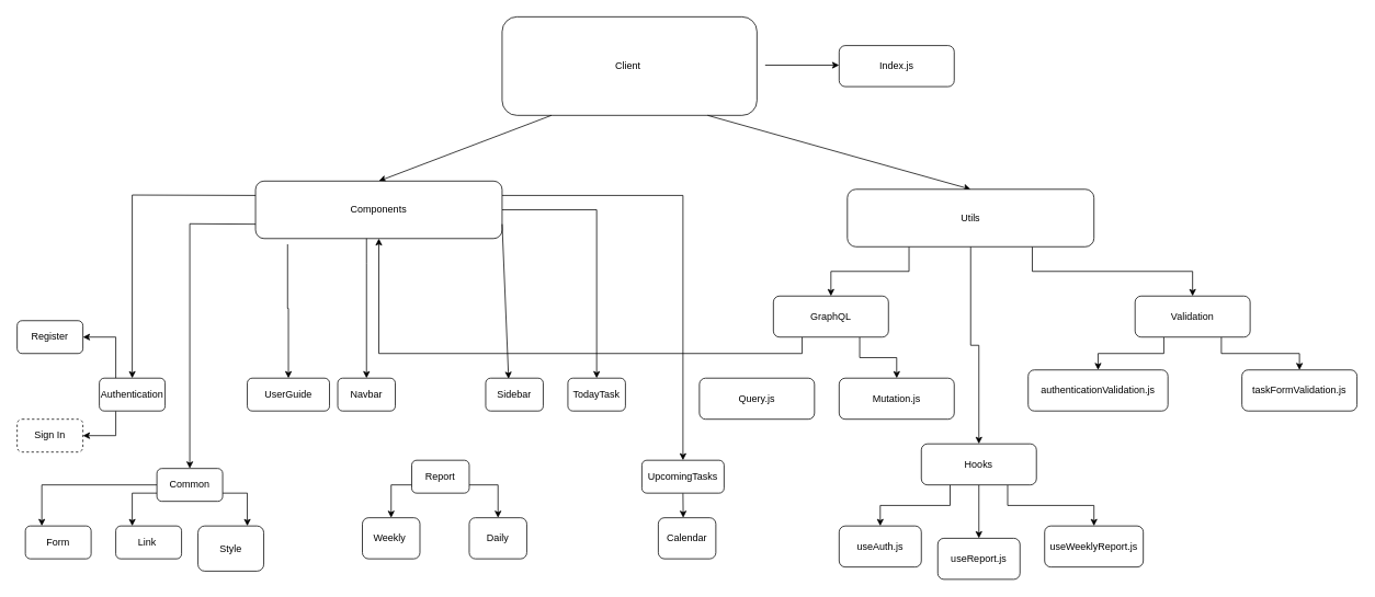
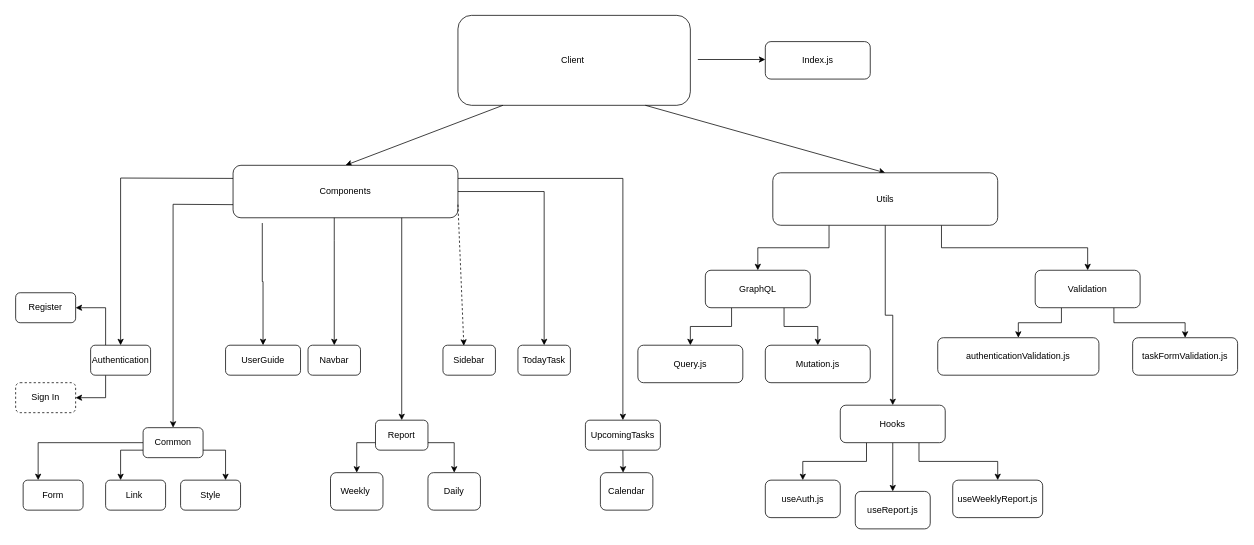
  <mxCell id="0" />
  <mxCell id="1" parent="0" />
  <mxCell id="2" value="Client&amp;nbsp;" style="rounded=1;whiteSpace=wrap;html=1;" parent="1" vertex="1"><mxGeometry x="610" y="20" width="310" height="120" as="geometry" /></mxCell>
  <mxCell id="3" value="" style="endArrow=classic;html=1;rounded=0;" parent="1" edge="1"><mxGeometry width="50" height="50" relative="1" as="geometry"><mxPoint x="930" y="78.89" as="sourcePoint" /><mxPoint x="1020" y="78.89" as="targetPoint" /></mxGeometry></mxCell>
  <mxCell id="4" value="" style="endArrow=classic;html=1;rounded=0;entryX=0.5;entryY=0;entryDx=0;entryDy=0;" parent="1" edge="1" target="9"><mxGeometry width="50" height="50" relative="1" as="geometry"><mxPoint x="670" y="140" as="sourcePoint" /><mxPoint x="670" y="190" as="targetPoint" /></mxGeometry></mxCell>
  <mxCell id="5" value="Index.js" style="rounded=1;whiteSpace=wrap;html=1;" parent="1" vertex="1"><mxGeometry x="1020" y="55" width="140" height="50" as="geometry" /></mxCell>
  <mxCell id="6" style="edgeStyle=orthogonalEdgeStyle;rounded=0;orthogonalLoop=1;jettySize=auto;html=1;exitX=1;exitY=0.5;exitDx=0;exitDy=0;" parent="1" source="9" target="27" edge="1"><mxGeometry relative="1" as="geometry" /></mxCell>
  <mxCell id="7" style="edgeStyle=orthogonalEdgeStyle;rounded=0;orthogonalLoop=1;jettySize=auto;html=1;exitX=1;exitY=0.25;exitDx=0;exitDy=0;" parent="1" source="9" target="29" edge="1"><mxGeometry relative="1" as="geometry" /></mxCell>
  <mxCell id="8" style="edgeStyle=orthogonalEdgeStyle;rounded=0;orthogonalLoop=1;jettySize=auto;html=1;exitX=0.13;exitY=1.1;exitDx=0;exitDy=0;entryX=0.5;entryY=0;entryDx=0;entryDy=0;exitPerimeter=0;" parent="1" source="9" target="30" edge="1"><mxGeometry relative="1" as="geometry" /></mxCell>
  <mxCell id="9" value="Components" style="rounded=1;whiteSpace=wrap;html=1;" parent="1" vertex="1"><mxGeometry x="310" y="220" width="300" height="70" as="geometry" /></mxCell>
  <mxCell id="10" value="" style="endArrow=classic;html=1;rounded=0;exitX=0;exitY=0.25;exitDx=0;exitDy=0;entryX=0.5;entryY=0;entryDx=0;entryDy=0;" parent="1" source="9" target="15" edge="1"><mxGeometry width="50" height="50" relative="1" as="geometry"><mxPoint x="320" y="290" as="sourcePoint" /><mxPoint x="210" y="300" as="targetPoint" /><Array as="points"><mxPoint x="160" y="237" /></Array></mxGeometry></mxCell>
  <mxCell id="11" value="" style="endArrow=classic;html=1;rounded=0;entryX=0.5;entryY=0;entryDx=0;entryDy=0;exitX=0;exitY=0.75;exitDx=0;exitDy=0;" parent="1" source="9" target="19" edge="1"><mxGeometry width="50" height="50" relative="1" as="geometry"><mxPoint x="340" y="290" as="sourcePoint" /><mxPoint x="270" y="340" as="targetPoint" /><Array as="points"><mxPoint x="230" y="272" /></Array></mxGeometry></mxCell>
+ <mxCell id="12" value="" style="endArrow=classic;html=1;rounded=0;entryX=0.5;entryY=0;entryDx=0;entryDy=0;exitX=0.75;exitY=1;exitDx=0;exitDy=0;" parent="1" source="9" target="25" edge="1"><mxGeometry width="50" height="50" relative="1" as="geometry"><mxPoint x="390" y="290" as="sourcePoint" /><mxPoint x="450" y="340" as="targetPoint" /><Array as="points" /></mxGeometry></mxCell>
  <mxCell id="13" style="edgeStyle=orthogonalEdgeStyle;rounded=0;orthogonalLoop=1;jettySize=auto;html=1;exitX=0.25;exitY=1;exitDx=0;exitDy=0;entryX=1;entryY=0.5;entryDx=0;entryDy=0;" parent="1" source="15" target="31" edge="1"><mxGeometry relative="1" as="geometry" /></mxCell>
  <mxCell id="14" style="edgeStyle=orthogonalEdgeStyle;rounded=0;orthogonalLoop=1;jettySize=auto;html=1;exitX=0.25;exitY=0;exitDx=0;exitDy=0;entryX=1;entryY=0.5;entryDx=0;entryDy=0;" parent="1" source="15" target="32" edge="1"><mxGeometry relative="1" as="geometry" /></mxCell>
  <mxCell id="15" value="Authentication" style="rounded=1;whiteSpace=wrap;html=1;" parent="1" vertex="1"><mxGeometry x="120" y="460" width="80" height="40" as="geometry" /></mxCell>
  <mxCell id="16" style="edgeStyle=orthogonalEdgeStyle;rounded=0;orthogonalLoop=1;jettySize=auto;html=1;exitX=1;exitY=0.75;exitDx=0;exitDy=0;entryX=0.75;entryY=0;entryDx=0;entryDy=0;" parent="1" source="19" target="36" edge="1"><mxGeometry relative="1" as="geometry" /></mxCell>
  <mxCell id="17" style="edgeStyle=orthogonalEdgeStyle;rounded=0;orthogonalLoop=1;jettySize=auto;html=1;exitX=0;exitY=0.75;exitDx=0;exitDy=0;entryX=0.25;entryY=0;entryDx=0;entryDy=0;" parent="1" source="19" target="37" edge="1"><mxGeometry relative="1" as="geometry" /></mxCell>
  <mxCell id="18" style="edgeStyle=orthogonalEdgeStyle;rounded=0;orthogonalLoop=1;jettySize=auto;html=1;exitX=0;exitY=0.5;exitDx=0;exitDy=0;entryX=0.25;entryY=0;entryDx=0;entryDy=0;" parent="1" source="19" target="35" edge="1"><mxGeometry relative="1" as="geometry" /></mxCell>
  <mxCell id="19" value="Common" style="rounded=1;whiteSpace=wrap;html=1;" parent="1" vertex="1"><mxGeometry x="190" y="570" width="80" height="40" as="geometry" /></mxCell>
  <mxCell id="20" value="Navbar" style="rounded=1;whiteSpace=wrap;html=1;" parent="1" vertex="1"><mxGeometry x="410" y="460" width="70" height="40" as="geometry" /></mxCell>
  <mxCell id="21" value="" style="endArrow=classic;html=1;rounded=0;entryX=0.5;entryY=0;entryDx=0;entryDy=0;" parent="1" target="20" edge="1"><mxGeometry width="50" height="50" relative="1" as="geometry"><mxPoint x="445" y="290" as="sourcePoint" /><mxPoint x="530" y="340" as="targetPoint" /><Array as="points"><mxPoint x="445" y="320" /></Array></mxGeometry></mxCell>
- <mxCell id="22" value="" style="endArrow=classic;html=1;rounded=0;exitX=1;exitY=0.75;exitDx=0;exitDy=0;entryX=0.398;entryY=0.018;entryDx=0;entryDy=0;entryPerimeter=0;" parent="1" source="9" target="26" edge="1"><mxGeometry width="50" height="50" relative="1" as="geometry"><mxPoint x="390" y="270" as="sourcePoint" /><mxPoint x="610" y="340" as="targetPoint" /><Array as="points" /></mxGeometry></mxCell>
+ <mxCell id="22" value="" style="endArrow=classic;html=1;rounded=0;exitX=1;exitY=0.75;exitDx=0;exitDy=0;entryX=0.398;entryY=0.018;entryDx=0;entryDy=0;entryPerimeter=0;dashed=1;" parent="1" source="9" target="26" edge="1"><mxGeometry width="50" height="50" relative="1" as="geometry"><mxPoint x="390" y="270" as="sourcePoint" /><mxPoint x="610" y="340" as="targetPoint" /><Array as="points" /></mxGeometry></mxCell>
  <mxCell id="23" style="edgeStyle=orthogonalEdgeStyle;rounded=0;orthogonalLoop=1;jettySize=auto;html=1;exitX=0;exitY=0.75;exitDx=0;exitDy=0;entryX=0.5;entryY=0;entryDx=0;entryDy=0;" parent="1" source="25" target="33" edge="1"><mxGeometry relative="1" as="geometry" /></mxCell>
  <mxCell id="24" style="edgeStyle=orthogonalEdgeStyle;rounded=0;orthogonalLoop=1;jettySize=auto;html=1;exitX=1;exitY=0.75;exitDx=0;exitDy=0;entryX=0.5;entryY=0;entryDx=0;entryDy=0;" parent="1" source="25" target="34" edge="1"><mxGeometry relative="1" as="geometry" /></mxCell>
  <mxCell id="25" value="Report" style="rounded=1;whiteSpace=wrap;html=1;" parent="1" vertex="1"><mxGeometry x="500" y="560" width="70" height="40" as="geometry" /></mxCell>
  <mxCell id="26" value="Sidebar" style="rounded=1;whiteSpace=wrap;html=1;" parent="1" vertex="1"><mxGeometry x="590" y="460" width="70" height="40" as="geometry" /></mxCell>
  <mxCell id="27" value="TodayTask" style="rounded=1;whiteSpace=wrap;html=1;" parent="1" vertex="1"><mxGeometry x="690" y="460" width="70" height="40" as="geometry" /></mxCell>
  <mxCell id="28" style="edgeStyle=orthogonalEdgeStyle;rounded=0;orthogonalLoop=1;jettySize=auto;html=1;exitX=0.5;exitY=1;exitDx=0;exitDy=0;" parent="1" source="29" edge="1"><mxGeometry relative="1" as="geometry"><mxPoint x="830.286" y="630" as="targetPoint" /></mxGeometry></mxCell>
  <mxCell id="29" value="UpcomingTasks" style="rounded=1;whiteSpace=wrap;html=1;" parent="1" vertex="1"><mxGeometry x="780" y="560" width="100" height="40" as="geometry" /></mxCell>
  <mxCell id="30" value="UserGuide" style="rounded=1;whiteSpace=wrap;html=1;" parent="1" vertex="1"><mxGeometry x="300" y="460" width="100" height="40" as="geometry" /></mxCell>
  <mxCell id="31" value="Sign In" style="rounded=1;whiteSpace=wrap;html=1;dashed=1;" parent="1" vertex="1"><mxGeometry x="20" y="510" width="80" height="40" as="geometry" /></mxCell>
  <mxCell id="32" value="Register" style="rounded=1;whiteSpace=wrap;html=1;" parent="1" vertex="1"><mxGeometry x="20" y="390" width="80" height="40" as="geometry" /></mxCell>
  <mxCell id="33" value="Weekly&amp;nbsp;" style="rounded=1;whiteSpace=wrap;html=1;" parent="1" vertex="1"><mxGeometry x="440" y="630" width="70" height="50" as="geometry" /></mxCell>
  <mxCell id="34" value="Daily" style="rounded=1;whiteSpace=wrap;html=1;" parent="1" vertex="1"><mxGeometry x="570" y="630" width="70" height="50" as="geometry" /></mxCell>
  <mxCell id="35" value="Form" style="rounded=1;whiteSpace=wrap;html=1;" parent="1" vertex="1"><mxGeometry x="30" y="640" width="80" height="40" as="geometry" /></mxCell>
- <mxCell id="36" value="Style" style="rounded=1;whiteSpace=wrap;html=1;" parent="1" vertex="1"><mxGeometry x="240" y="640" width="80" height="55" as="geometry" /></mxCell>
+ <mxCell id="36" value="Style" style="rounded=1;whiteSpace=wrap;html=1;" parent="1" vertex="1"><mxGeometry x="240" y="640" width="80" height="40" as="geometry" /></mxCell>
  <mxCell id="37" value="Link&amp;nbsp;" style="rounded=1;whiteSpace=wrap;html=1;" parent="1" vertex="1"><mxGeometry x="140" y="640" width="80" height="40" as="geometry" /></mxCell>
  <mxCell id="38" value="Calendar" style="rounded=1;whiteSpace=wrap;html=1;" parent="1" vertex="1"><mxGeometry x="800" y="630" width="70" height="50" as="geometry" /></mxCell>
  <mxCell id="39" value="" style="endArrow=classic;html=1;rounded=0;entryX=0.5;entryY=0;entryDx=0;entryDy=0;" edge="1" parent="1" target="43"><mxGeometry width="50" height="50" relative="1" as="geometry"><mxPoint x="860" y="140" as="sourcePoint" /><mxPoint x="1020" y="230" as="targetPoint" /></mxGeometry></mxCell>
  <mxCell id="40" style="edgeStyle=orthogonalEdgeStyle;rounded=0;orthogonalLoop=1;jettySize=auto;html=1;exitX=0.25;exitY=1;exitDx=0;exitDy=0;entryX=0.5;entryY=0;entryDx=0;entryDy=0;" edge="1" parent="1" source="43" target="46"><mxGeometry relative="1" as="geometry" /></mxCell>
  <mxCell id="41" style="edgeStyle=orthogonalEdgeStyle;rounded=0;orthogonalLoop=1;jettySize=auto;html=1;exitX=0.5;exitY=1;exitDx=0;exitDy=0;entryX=0.5;entryY=0;entryDx=0;entryDy=0;" edge="1" parent="1" source="43" target="50"><mxGeometry relative="1" as="geometry" /></mxCell>
  <mxCell id="42" style="edgeStyle=orthogonalEdgeStyle;rounded=0;orthogonalLoop=1;jettySize=auto;html=1;exitX=0.75;exitY=1;exitDx=0;exitDy=0;entryX=0.5;entryY=0;entryDx=0;entryDy=0;" edge="1" parent="1" source="43" target="53"><mxGeometry relative="1" as="geometry" /></mxCell>
  <mxCell id="43" value="Utils" style="rounded=1;whiteSpace=wrap;html=1;" vertex="1" parent="1"><mxGeometry x="1030" y="230" width="300" height="70" as="geometry" /></mxCell>
- <mxCell id="44" style="edgeStyle=orthogonalEdgeStyle;rounded=0;orthogonalLoop=1;jettySize=auto;html=1;exitX=0.25;exitY=1;exitDx=0;exitDy=0;" edge="1" parent="1" source="46" target="9"><mxGeometry relative="1" as="geometry" /></mxCell>
+ <mxCell id="44" style="edgeStyle=orthogonalEdgeStyle;rounded=0;orthogonalLoop=1;jettySize=auto;html=1;exitX=0.25;exitY=1;exitDx=0;exitDy=0;entryX=0.5;entryY=0;entryDx=0;entryDy=0;" edge="1" parent="1" source="46" target="54"><mxGeometry relative="1" as="geometry" /></mxCell>
  <mxCell id="45" style="edgeStyle=orthogonalEdgeStyle;rounded=0;orthogonalLoop=1;jettySize=auto;html=1;exitX=0.75;exitY=1;exitDx=0;exitDy=0;entryX=0.5;entryY=0;entryDx=0;entryDy=0;" edge="1" parent="1" source="46" target="55"><mxGeometry relative="1" as="geometry" /></mxCell>
  <mxCell id="46" value="GraphQL" style="rounded=1;whiteSpace=wrap;html=1;" vertex="1" parent="1"><mxGeometry x="940" y="360" width="140" height="50" as="geometry" /></mxCell>
  <mxCell id="47" style="edgeStyle=orthogonalEdgeStyle;rounded=0;orthogonalLoop=1;jettySize=auto;html=1;exitX=0.25;exitY=1;exitDx=0;exitDy=0;entryX=0.5;entryY=0;entryDx=0;entryDy=0;" edge="1" parent="1" source="50" target="56"><mxGeometry relative="1" as="geometry" /></mxCell>
  <mxCell id="48" style="edgeStyle=orthogonalEdgeStyle;rounded=0;orthogonalLoop=1;jettySize=auto;html=1;exitX=0.5;exitY=1;exitDx=0;exitDy=0;entryX=0.5;entryY=0;entryDx=0;entryDy=0;" edge="1" parent="1" source="50" target="57"><mxGeometry relative="1" as="geometry" /></mxCell>
  <mxCell id="49" style="edgeStyle=orthogonalEdgeStyle;rounded=0;orthogonalLoop=1;jettySize=auto;html=1;exitX=0.75;exitY=1;exitDx=0;exitDy=0;entryX=0.5;entryY=0;entryDx=0;entryDy=0;" edge="1" parent="1" source="50" target="58"><mxGeometry relative="1" as="geometry" /></mxCell>
  <mxCell id="50" value="Hooks&lt;span style=&quot;color: rgba(0 , 0 , 0 , 0) ; font-family: monospace ; font-size: 0px&quot;&gt;%3CmxGraphModel%3E%3Croot%3E%3CmxCell%20id%3D%220%22%2F%3E%3CmxCell%20id%3D%221%22%20parent%3D%220%22%2F%3E%3CmxCell%20id%3D%222%22%20value%3D%22GraphQL%22%20style%3D%22rounded%3D1%3BwhiteSpace%3Dwrap%3Bhtml%3D1%3B%22%20vertex%3D%221%22%20parent%3D%221%22%3E%3CmxGeometry%20x%3D%22970%22%20y%3D%22480%22%20width%3D%22140%22%20height%3D%2250%22%20as%3D%22geometry%22%2F%3E%3C%2FmxCell%3E%3C%2Froot%3E%3C%2FmxGraphModel%3E&lt;/span&gt;&lt;span style=&quot;color: rgba(0 , 0 , 0 , 0) ; font-family: monospace ; font-size: 0px&quot;&gt;%3CmxGraphModel%3E%3Croot%3E%3CmxCell%20id%3D%220%22%2F%3E%3CmxCell%20id%3D%221%22%20parent%3D%220%22%2F%3E%3CmxCell%20id%3D%222%22%20value%3D%22GraphQL%22%20style%3D%22rounded%3D1%3BwhiteSpace%3Dwrap%3Bhtml%3D1%3B%22%20vertex%3D%221%22%20parent%3D%221%22%3E%3CmxGeometry%20x%3D%22970%22%20y%3D%22480%22%20width%3D%22140%22%20height%3D%2250%22%20as%3D%22geometry%22%2F%3E%3C%2FmxCell%3E%3C%2Froot%3E%3C%2FmxGraphModel%3E&lt;/span&gt;&lt;span style=&quot;color: rgba(0 , 0 , 0 , 0) ; font-family: monospace ; font-size: 0px&quot;&gt;%3CmxGraphModel%3E%3Croot%3E%3CmxCell%20id%3D%220%22%2F%3E%3CmxCell%20id%3D%221%22%20parent%3D%220%22%2F%3E%3CmxCell%20id%3D%222%22%20value%3D%22GraphQL%22%20style%3D%22rounded%3D1%3BwhiteSpace%3Dwrap%3Bhtml%3D1%3B%22%20vertex%3D%221%22%20parent%3D%221%22%3E%3CmxGeometry%20x%3D%22970%22%20y%3D%22480%22%20width%3D%22140%22%20height%3D%2250%22%20as%3D%22geometry%22%2F%3E%3C%2FmxCell%3E%3C%2Froot%3E%3C%2FmxGraphModel%3E&lt;/span&gt;" style="rounded=1;whiteSpace=wrap;html=1;" vertex="1" parent="1"><mxGeometry x="1120" y="540" width="140" height="50" as="geometry" /></mxCell>
  <mxCell id="51" style="edgeStyle=orthogonalEdgeStyle;rounded=0;orthogonalLoop=1;jettySize=auto;html=1;exitX=0.25;exitY=1;exitDx=0;exitDy=0;entryX=0.5;entryY=0;entryDx=0;entryDy=0;" edge="1" parent="1" source="53" target="59"><mxGeometry relative="1" as="geometry" /></mxCell>
  <mxCell id="52" style="edgeStyle=orthogonalEdgeStyle;rounded=0;orthogonalLoop=1;jettySize=auto;html=1;exitX=0.75;exitY=1;exitDx=0;exitDy=0;entryX=0.5;entryY=0;entryDx=0;entryDy=0;" edge="1" parent="1" source="53" target="60"><mxGeometry relative="1" as="geometry" /></mxCell>
  <mxCell id="53" value="Validation" style="rounded=1;whiteSpace=wrap;html=1;" vertex="1" parent="1"><mxGeometry x="1380" y="360" width="140" height="50" as="geometry" /></mxCell>
  <mxCell id="54" value="Query.js" style="rounded=1;whiteSpace=wrap;html=1;" vertex="1" parent="1"><mxGeometry x="850" y="460" width="140" height="50" as="geometry" /></mxCell>
  <mxCell id="55" value="Mutation.js" style="rounded=1;whiteSpace=wrap;html=1;" vertex="1" parent="1"><mxGeometry x="1020" y="460" width="140" height="50" as="geometry" /></mxCell>
  <mxCell id="56" value="useAuth.js" style="rounded=1;whiteSpace=wrap;html=1;" vertex="1" parent="1"><mxGeometry x="1020" y="640" width="100" height="50" as="geometry" /></mxCell>
  <mxCell id="57" value="useReport.js" style="rounded=1;whiteSpace=wrap;html=1;" vertex="1" parent="1"><mxGeometry x="1140" y="655" width="100" height="50" as="geometry" /></mxCell>
  <mxCell id="58" value="useWeeklyReport.js" style="rounded=1;whiteSpace=wrap;html=1;" vertex="1" parent="1"><mxGeometry x="1270" y="640" width="120" height="50" as="geometry" /></mxCell>
- <mxCell id="59" value="authenticationValidation.js" style="rounded=1;whiteSpace=wrap;html=1;" vertex="1" parent="1"><mxGeometry x="1250" y="450" width="170" height="50" as="geometry" /></mxCell>
+ <mxCell id="59" value="authenticationValidation.js" style="rounded=1;whiteSpace=wrap;html=1;" vertex="1" parent="1"><mxGeometry x="1250" y="450" width="215" height="50" as="geometry" /></mxCell>
  <mxCell id="60" value="taskFormValidation.js" style="rounded=1;whiteSpace=wrap;html=1;" vertex="1" parent="1"><mxGeometry x="1510" y="450" width="140" height="50" as="geometry" /></mxCell>
